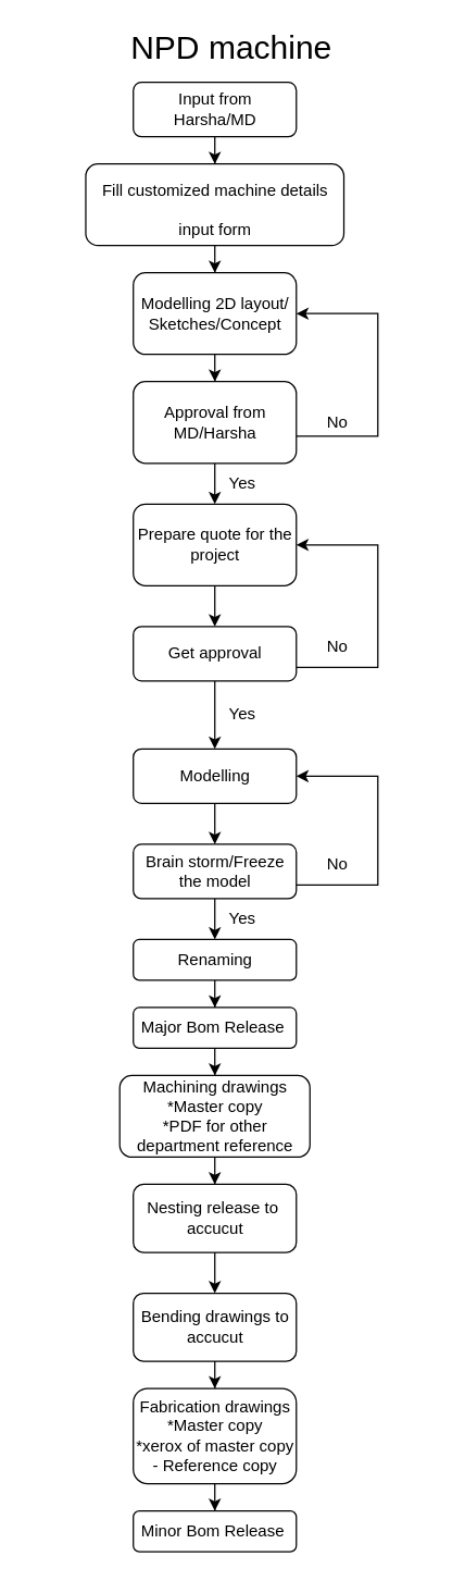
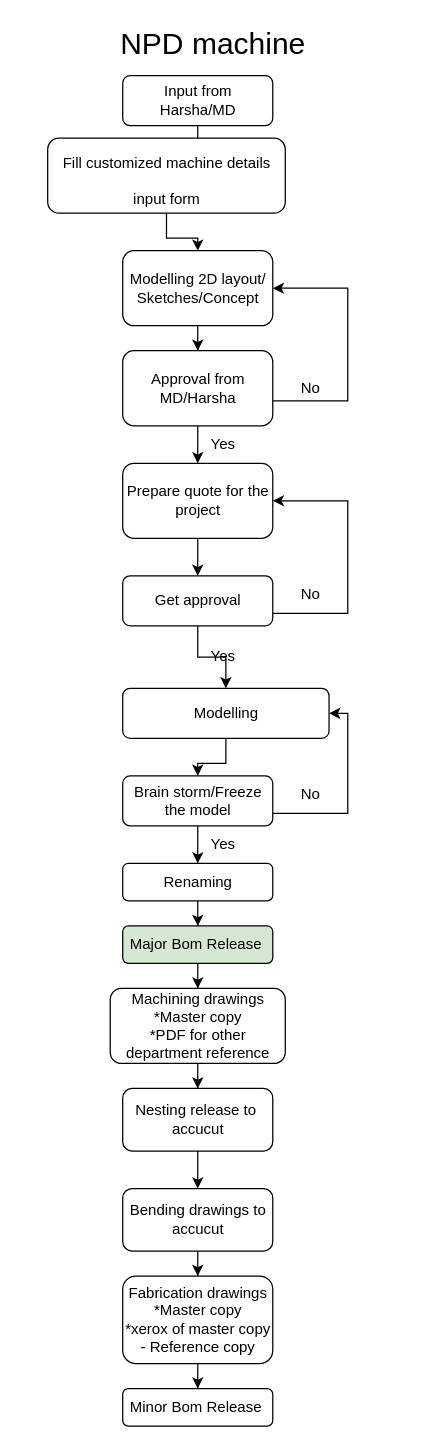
  <mxCell id="0" />
  <mxCell id="1" parent="0" />
  <mxCell id="2" style="edgeStyle=orthogonalEdgeStyle;rounded=0;orthogonalLoop=1;jettySize=auto;html=1;fontSize=12;" parent="1" source="3" target="6" edge="1"><mxGeometry relative="1" as="geometry" /></mxCell>
  <mxCell id="3" value="Input from Harsha/MD" style="rounded=1;whiteSpace=wrap;html=1;fontSize=12;glass=0;strokeWidth=1;shadow=0;" parent="1" vertex="1"><mxGeometry x="97.5" y="60" width="120" height="40" as="geometry" /></mxCell>
  <mxCell id="4" value="&lt;font style=&quot;font-size: 24px;&quot;&gt;NPD machine&lt;/font&gt;" style="text;html=1;strokeColor=none;fillColor=none;align=center;verticalAlign=middle;whiteSpace=wrap;rounded=0;" parent="1" vertex="1"><mxGeometry x="20" width="300" height="30" as="geometry" y="20" /></mxCell>
  <mxCell id="5" style="edgeStyle=orthogonalEdgeStyle;rounded=0;orthogonalLoop=1;jettySize=auto;html=1;entryX=0.5;entryY=0;entryDx=0;entryDy=0;fontSize=12;" parent="1" source="6" target="8" edge="1"><mxGeometry relative="1" as="geometry" /></mxCell>
- <mxCell id="6" value="&lt;span style=&quot;font-size: 12px;&quot;&gt;Fill customized machine details input form&lt;/span&gt;" style="rounded=1;whiteSpace=wrap;html=1;fontSize=24;" parent="1" vertex="1"><mxGeometry x="62.5" y="120" width="190" height="60" as="geometry" /></mxCell>
+ <mxCell id="6" value="&lt;span style=&quot;font-size: 12px;&quot;&gt;Fill customized machine details input form&lt;/span&gt;" style="rounded=1;whiteSpace=wrap;html=1;fontSize=24;" parent="1" vertex="1"><mxGeometry x="37.5" y="110" width="190" height="60" as="geometry" /></mxCell>
  <mxCell id="7" style="edgeStyle=orthogonalEdgeStyle;rounded=0;orthogonalLoop=1;jettySize=auto;html=1;fontSize=12;" parent="1" source="8" target="11" edge="1"><mxGeometry relative="1" as="geometry" /></mxCell>
  <mxCell id="8" value="Modelling 2D layout/ Sketches/Concept" style="rounded=1;whiteSpace=wrap;html=1;fontSize=12;" parent="1" vertex="1"><mxGeometry x="97.5" y="200" width="120" height="60" as="geometry" /></mxCell>
  <mxCell id="9" style="edgeStyle=orthogonalEdgeStyle;rounded=0;orthogonalLoop=1;jettySize=auto;html=1;fontSize=12;entryX=1;entryY=0.5;entryDx=0;entryDy=0;" parent="1" source="11" target="8" edge="1"><mxGeometry relative="1" as="geometry"><mxPoint x="367.5" y="160" as="targetPoint" /><Array as="points"><mxPoint x="277.5" y="320" /><mxPoint x="277.5" y="230" /></Array></mxGeometry></mxCell>
  <mxCell id="10" style="edgeStyle=orthogonalEdgeStyle;rounded=0;orthogonalLoop=1;jettySize=auto;html=1;entryX=0.5;entryY=0;entryDx=0;entryDy=0;fontSize=12;" parent="1" source="11" target="30" edge="1"><mxGeometry relative="1" as="geometry" /></mxCell>
  <mxCell id="11" value="Approval from MD/Harsha" style="rounded=1;whiteSpace=wrap;html=1;fontSize=12;" parent="1" vertex="1"><mxGeometry x="97.5" y="280" width="120" height="60" as="geometry" /></mxCell>
  <mxCell id="12" value="No" style="text;html=1;strokeColor=none;fillColor=none;align=center;verticalAlign=middle;whiteSpace=wrap;rounded=0;fontSize=12;" parent="1" vertex="1"><mxGeometry x="217.5" y="295" width="60" height="30" as="geometry" /></mxCell>
  <mxCell id="13" value="Yes" style="text;html=1;strokeColor=none;fillColor=none;align=center;verticalAlign=middle;whiteSpace=wrap;rounded=0;fontSize=12;" parent="1" vertex="1"><mxGeometry x="147.5" y="340" width="60" height="30" as="geometry" /></mxCell>
  <mxCell id="14" style="edgeStyle=orthogonalEdgeStyle;rounded=0;orthogonalLoop=1;jettySize=auto;html=1;fontSize=12;entryX=0.5;entryY=0;entryDx=0;entryDy=0;" parent="1" source="16" target="19" edge="1"><mxGeometry relative="1" as="geometry"><mxPoint x="157.5" y="660" as="targetPoint" /></mxGeometry></mxCell>
  <mxCell id="15" style="edgeStyle=orthogonalEdgeStyle;rounded=0;orthogonalLoop=1;jettySize=auto;html=1;entryX=1;entryY=0.5;entryDx=0;entryDy=0;fontSize=12;" parent="1" source="16" target="30" edge="1"><mxGeometry relative="1" as="geometry"><Array as="points"><mxPoint x="277.5" y="490" /><mxPoint x="277.5" y="400" /></Array></mxGeometry></mxCell>
  <mxCell id="16" value="Get approval" style="rounded=1;whiteSpace=wrap;html=1;fontSize=12;" parent="1" vertex="1"><mxGeometry x="97.5" y="460" width="120" height="40" as="geometry" /></mxCell>
  <mxCell id="17" value="No" style="text;html=1;strokeColor=none;fillColor=none;align=center;verticalAlign=middle;whiteSpace=wrap;rounded=0;fontSize=12;" parent="1" vertex="1"><mxGeometry x="217.5" y="460" width="60" height="30" as="geometry" /></mxCell>
  <mxCell id="18" style="edgeStyle=orthogonalEdgeStyle;rounded=0;orthogonalLoop=1;jettySize=auto;html=1;fontSize=12;" parent="1" source="19" target="35" edge="1"><mxGeometry relative="1" as="geometry" /></mxCell>
- <mxCell id="19" value="Modelling" style="rounded=1;whiteSpace=wrap;html=1;fontSize=12;" parent="1" vertex="1"><mxGeometry x="97.5" y="550" width="120" height="40" as="geometry" /></mxCell>
+ <mxCell id="19" value="Modelling" style="rounded=1;whiteSpace=wrap;html=1;fontSize=12;" parent="1" vertex="1"><mxGeometry x="97.5" y="550" width="165" height="40" as="geometry" /></mxCell>
  <mxCell id="20" value="Yes" style="text;html=1;strokeColor=none;fillColor=none;align=center;verticalAlign=middle;whiteSpace=wrap;rounded=0;fontSize=12;" parent="1" vertex="1"><mxGeometry x="147.5" y="510" width="60" height="30" as="geometry" /></mxCell>
  <mxCell id="21" style="edgeStyle=orthogonalEdgeStyle;rounded=0;orthogonalLoop=1;jettySize=auto;html=1;entryX=0.5;entryY=0;entryDx=0;entryDy=0;fontSize=12;" parent="1" source="22" target="24" edge="1"><mxGeometry relative="1" as="geometry" /></mxCell>
- <mxCell id="22" value="Major Bom Release&amp;nbsp;" style="rounded=1;whiteSpace=wrap;html=1;fontSize=12;" parent="1" vertex="1"><mxGeometry x="97.5" y="740" width="120" height="30" as="geometry" /></mxCell>
+ <mxCell id="22" value="Major Bom Release&amp;nbsp;" style="rounded=1;whiteSpace=wrap;html=1;fontSize=12;fillColor=#d5e8d4;" parent="1" vertex="1"><mxGeometry x="97.5" y="740" width="120" height="30" as="geometry" /></mxCell>
  <mxCell id="23" style="edgeStyle=orthogonalEdgeStyle;rounded=0;orthogonalLoop=1;jettySize=auto;html=1;fontSize=12;" parent="1" source="24" target="26" edge="1"><mxGeometry relative="1" as="geometry" /></mxCell>
  <mxCell id="24" value="Machining drawings&lt;br&gt;*Master copy&lt;br&gt;*PDF for other department reference" style="rounded=1;whiteSpace=wrap;html=1;fontSize=12;" parent="1" vertex="1"><mxGeometry x="87.5" y="790" width="140" height="60" as="geometry" /></mxCell>
  <mxCell id="25" style="edgeStyle=orthogonalEdgeStyle;rounded=0;orthogonalLoop=1;jettySize=auto;html=1;fontSize=12;" parent="1" source="26" target="28" edge="1"><mxGeometry relative="1" as="geometry"><mxPoint x="157.5" y="860" as="targetPoint" /></mxGeometry></mxCell>
  <mxCell id="26" value="Nesting release to&amp;nbsp; accucut" style="rounded=1;whiteSpace=wrap;html=1;fontSize=12;" parent="1" vertex="1"><mxGeometry x="97.5" y="870" width="120" height="50" as="geometry" /></mxCell>
  <mxCell id="27" style="edgeStyle=orthogonalEdgeStyle;rounded=0;orthogonalLoop=1;jettySize=auto;html=1;fontSize=12;" parent="1" source="28" target="32" edge="1"><mxGeometry relative="1" as="geometry" /></mxCell>
  <mxCell id="28" value="Bending drawings to accucut" style="rounded=1;whiteSpace=wrap;html=1;fontSize=12;" parent="1" vertex="1"><mxGeometry x="97.5" y="950" width="120" height="50" as="geometry" /></mxCell>
  <mxCell id="29" style="edgeStyle=orthogonalEdgeStyle;rounded=0;orthogonalLoop=1;jettySize=auto;html=1;fontSize=12;" parent="1" source="30" target="16" edge="1"><mxGeometry relative="1" as="geometry" /></mxCell>
  <mxCell id="30" value="Prepare quote for the project" style="rounded=1;whiteSpace=wrap;html=1;fontSize=12;" parent="1" vertex="1"><mxGeometry x="97.5" y="370" width="120" height="60" as="geometry" /></mxCell>
  <mxCell id="31" style="edgeStyle=orthogonalEdgeStyle;rounded=0;orthogonalLoop=1;jettySize=auto;html=1;fontSize=12;" parent="1" source="32" target="40" edge="1"><mxGeometry relative="1" as="geometry" /></mxCell>
  <mxCell id="32" value="Fabrication drawings&lt;br&gt;*Master copy&lt;br&gt;*xerox of master copy - Reference copy" style="rounded=1;whiteSpace=wrap;html=1;fontSize=12;" parent="1" vertex="1"><mxGeometry x="97.5" y="1020" width="120" height="70" as="geometry" /></mxCell>
  <mxCell id="33" style="edgeStyle=orthogonalEdgeStyle;rounded=0;orthogonalLoop=1;jettySize=auto;html=1;entryX=1;entryY=0.5;entryDx=0;entryDy=0;fontSize=12;" parent="1" source="35" target="19" edge="1"><mxGeometry relative="1" as="geometry"><Array as="points"><mxPoint x="277.5" y="650" /><mxPoint x="277.5" y="570" /></Array></mxGeometry></mxCell>
  <mxCell id="34" style="edgeStyle=orthogonalEdgeStyle;rounded=0;orthogonalLoop=1;jettySize=auto;html=1;fontSize=12;" parent="1" source="35" target="39" edge="1"><mxGeometry relative="1" as="geometry" /></mxCell>
  <mxCell id="35" value="Brain storm/Freeze the model" style="rounded=1;whiteSpace=wrap;html=1;fontSize=12;" parent="1" vertex="1"><mxGeometry x="97.5" y="620" width="120" height="40" as="geometry" /></mxCell>
  <mxCell id="36" value="Yes" style="text;html=1;strokeColor=none;fillColor=none;align=center;verticalAlign=middle;whiteSpace=wrap;rounded=0;fontSize=12;" parent="1" vertex="1"><mxGeometry x="147.5" y="660" width="60" height="30" as="geometry" /></mxCell>
  <mxCell id="37" value="No" style="text;html=1;strokeColor=none;fillColor=none;align=center;verticalAlign=middle;whiteSpace=wrap;rounded=0;fontSize=12;" parent="1" vertex="1"><mxGeometry x="217.5" y="620" width="60" height="30" as="geometry" /></mxCell>
  <mxCell id="38" style="edgeStyle=orthogonalEdgeStyle;rounded=0;orthogonalLoop=1;jettySize=auto;html=1;fontSize=12;" parent="1" source="39" target="22" edge="1"><mxGeometry relative="1" as="geometry" /></mxCell>
  <mxCell id="39" value="Renaming" style="rounded=1;whiteSpace=wrap;html=1;fontSize=12;" parent="1" vertex="1"><mxGeometry x="97.5" y="690" width="120" height="30" as="geometry" /></mxCell>
  <mxCell id="40" value="Minor Bom Release&amp;nbsp;" style="rounded=1;whiteSpace=wrap;html=1;fontSize=12;" parent="1" vertex="1"><mxGeometry x="97.5" y="1110" width="120" height="30" as="geometry" /></mxCell>
